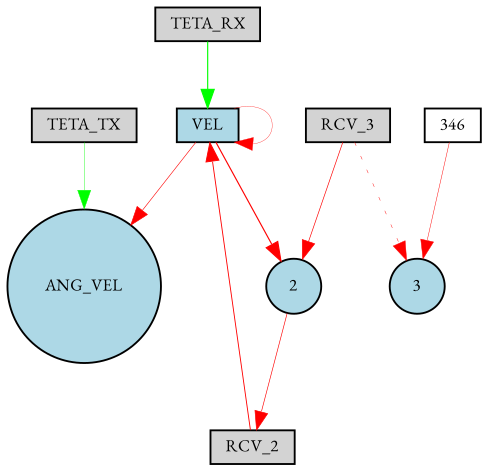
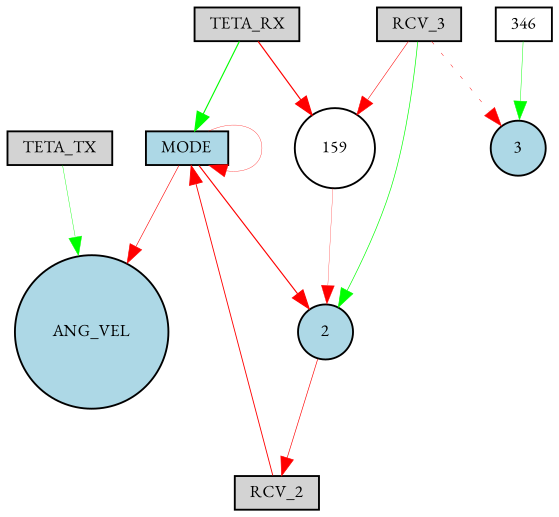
  digraph {
    fontname="EB Garamond"
    node [fillcolor=lightblue fontname="EB Garamond" fontsize=9 shape=box style=filled]
    edge [color=red fontname="EB Garamond" style=solid]
-   MODE [height=0.2 width=0.2 label=VEL]
+   MODE [height=0.2 width=0.2]
    ANG_VEL [height=0.2 shape=circle width=0.2]
    2 [height=0.2 shape=circle width=0.2]
    RCV_2 [fillcolor=lightgray height=0.2 width=0.2]
    TETA_TX [fillcolor=lightgray height=0.2 width=0.2]
    TETA_RX [fillcolor=lightgray height=0.2 width=0.2]
+   159 [fillcolor=white height=0.2 shape=circle width=0.2]
    346 [fillcolor=white height=0.2 width=0.2]
    3 [height=0.2 shape=circle width=0.2]
    n10 [fillcolor=lightgray height=0.2 label=RCV_3 width=0.2]
    MODE -> MODE [penwidth=0.16860151501172807]
    MODE -> ANG_VEL [penwidth=0.3166371804674101]
    MODE -> 2 [penwidth=0.6104424710538359]
    2 -> RCV_2 [penwidth=0.34312005605562146]
    RCV_2 -> MODE [penwidth=0.47657149029222146]
    TETA_TX -> ANG_VEL [color=green penwidth=0.2129106450861501]
    TETA_RX -> MODE [color=green penwidth=0.6078368636978643]
-   346 -> 3 [penwidth=0.24405699807065878]
-   n10 -> 2 [penwidth=0.35542158909194665]
+   TETA_RX -> 159 [penwidth=0.6308951229891084]
+   159 -> 2 [penwidth=0.14192283309506695]
+   346 -> 3 [color=green penwidth=0.24405699807065878]
+   n10 -> 2 [color=green penwidth=0.35542158909194665]
+   n10 -> 159 [penwidth=0.2846499638726613]
    n10 -> 3 [penwidth=0.2329981602942111 style=dotted]
  }
